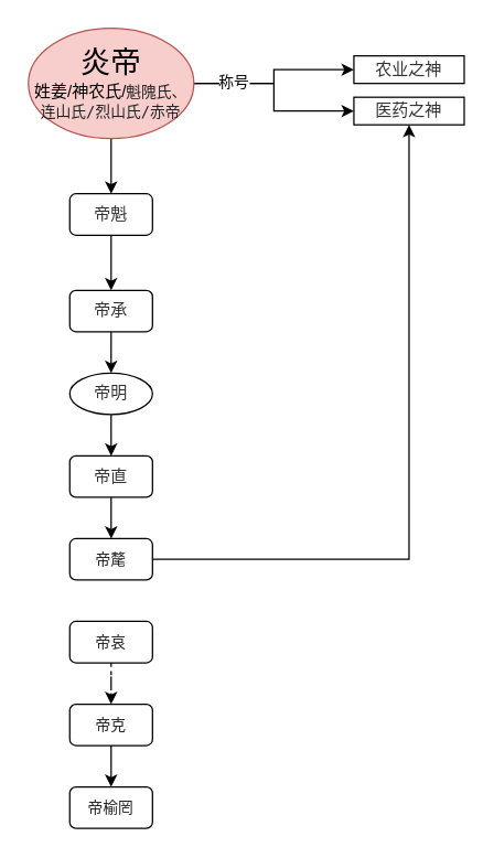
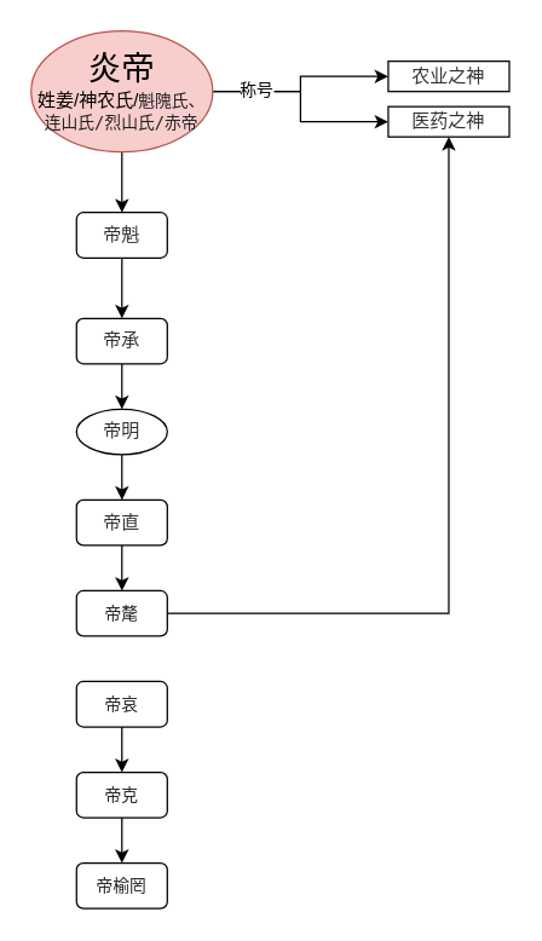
  <mxCell id="0" />
  <mxCell id="1" parent="0" />
  <mxCell id="2" style="edgeStyle=orthogonalEdgeStyle;rounded=0;orthogonalLoop=1;jettySize=auto;html=1;" edge="1" parent="1" source="6" target="8"><mxGeometry relative="1" as="geometry" /></mxCell>
  <mxCell id="3" style="edgeStyle=orthogonalEdgeStyle;rounded=0;orthogonalLoop=1;jettySize=auto;html=1;" edge="1" parent="1" source="6" target="23"><mxGeometry relative="1" as="geometry" /></mxCell>
  <mxCell id="4" style="edgeStyle=orthogonalEdgeStyle;rounded=0;orthogonalLoop=1;jettySize=auto;html=1;" edge="1" parent="1" source="6" target="22"><mxGeometry relative="1" as="geometry" /></mxCell>
  <mxCell id="5" value="称号" style="edgeLabel;html=1;align=center;verticalAlign=middle;resizable=0;points=[];" vertex="1" connectable="0" parent="4"><mxGeometry x="-0.588" y="2" relative="1" as="geometry"><mxPoint as="offset" /></mxGeometry></mxCell>
  <mxCell id="6" value="&lt;font style=&quot;font-size: 22px&quot;&gt;炎帝&lt;/font&gt;&lt;br&gt;姓姜/神农氏/&lt;span style=&quot;color: rgb(32, 33, 36); font-family: menlo, monospace; font-size: 11px; text-align: left;&quot;&gt;魁隗氏、连山氏/烈山氏/赤帝&lt;/span&gt;" style="ellipse;whiteSpace=wrap;html=1;fillColor=#f8cecc;strokeColor=#b85450;" vertex="1" parent="1"><mxGeometry x="20" y="20" width="120" height="80" as="geometry" /></mxCell>
  <mxCell id="7" style="edgeStyle=orthogonalEdgeStyle;rounded=0;orthogonalLoop=1;jettySize=auto;html=1;" edge="1" parent="1" source="8" target="10"><mxGeometry relative="1" as="geometry" /></mxCell>
  <mxCell id="8" value="&lt;font color=&quot;#333333&quot;&gt;&lt;span style=&quot;background-color: rgb(255, 255, 255);&quot;&gt;帝魁&lt;/span&gt;&lt;/font&gt;" style="rounded=1;whiteSpace=wrap;html=1;fontSize=12;" vertex="1" parent="1"><mxGeometry x="50" y="140" width="60" height="30" as="geometry" /></mxCell>
  <mxCell id="9" style="edgeStyle=orthogonalEdgeStyle;rounded=0;orthogonalLoop=1;jettySize=auto;html=1;" edge="1" parent="1" source="10" target="12"><mxGeometry relative="1" as="geometry" /></mxCell>
  <mxCell id="10" value="&lt;font color=&quot;#333333&quot;&gt;&lt;span style=&quot;background-color: rgb(255, 255, 255);&quot;&gt;帝承&lt;/span&gt;&lt;/font&gt;" style="rounded=1;whiteSpace=wrap;html=1;fontSize=12;" vertex="1" parent="1"><mxGeometry x="50" y="210" width="60" height="30" as="geometry" /></mxCell>
  <mxCell id="11" style="edgeStyle=orthogonalEdgeStyle;rounded=0;orthogonalLoop=1;jettySize=auto;html=1;" edge="1" parent="1" source="12" target="14"><mxGeometry relative="1" as="geometry" /></mxCell>
  <mxCell id="12" value="&lt;font color=&quot;#333333&quot;&gt;&lt;span style=&quot;background-color: rgb(255, 255, 255);&quot;&gt;帝明&lt;/span&gt;&lt;/font&gt;" style="ellipse;whiteSpace=wrap;html=1;fontSize=12;" vertex="1" parent="1"><mxGeometry x="50" y="270" width="60" height="30" as="geometry" /></mxCell>
  <mxCell id="13" style="edgeStyle=orthogonalEdgeStyle;rounded=0;orthogonalLoop=1;jettySize=auto;html=1;" edge="1" parent="1" source="14" target="16"><mxGeometry relative="1" as="geometry" /></mxCell>
  <mxCell id="14" value="&lt;font color=&quot;#333333&quot;&gt;&lt;span style=&quot;background-color: rgb(255, 255, 255);&quot;&gt;帝直&lt;/span&gt;&lt;/font&gt;" style="rounded=1;whiteSpace=wrap;html=1;fontSize=12;" vertex="1" parent="1"><mxGeometry x="50" y="330" width="60" height="30" as="geometry" /></mxCell>
  <mxCell id="15" style="edgeStyle=orthogonalEdgeStyle;rounded=0;orthogonalLoop=1;jettySize=auto;html=1;" edge="1" parent="1" source="16" target="22"><mxGeometry relative="1" as="geometry" /></mxCell>
  <mxCell id="16" value="&lt;span style=&quot;color: rgb(32, 33, 36); font-family: menlo, monospace; font-size: 11px; text-align: left; background-color: rgb(255, 255, 255);&quot;&gt;帝氂&lt;/span&gt;" style="rounded=1;whiteSpace=wrap;html=1;fontSize=12;" vertex="1" parent="1"><mxGeometry x="50" y="390" width="60" height="30" as="geometry" /></mxCell>
- <mxCell id="17" style="edgeStyle=orthogonalEdgeStyle;rounded=0;orthogonalLoop=1;jettySize=auto;html=1;dashed=1;" edge="1" parent="1" source="18" target="20"><mxGeometry relative="1" as="geometry" /></mxCell>
+ <mxCell id="17" style="edgeStyle=orthogonalEdgeStyle;rounded=0;orthogonalLoop=1;jettySize=auto;html=1;" edge="1" parent="1" source="18" target="20"><mxGeometry relative="1" as="geometry" /></mxCell>
  <mxCell id="18" value="&lt;span style=&quot;color: rgb(32, 33, 36); font-family: menlo, monospace; font-size: 11px; text-align: left; background-color: rgb(255, 255, 255);&quot;&gt;帝哀&lt;/span&gt;" style="rounded=1;whiteSpace=wrap;html=1;fontSize=12;" vertex="1" parent="1"><mxGeometry x="50" y="450" width="60" height="30" as="geometry" /></mxCell>
  <mxCell id="19" style="edgeStyle=orthogonalEdgeStyle;rounded=0;orthogonalLoop=1;jettySize=auto;html=1;" edge="1" parent="1" source="20" target="21"><mxGeometry relative="1" as="geometry" /></mxCell>
  <mxCell id="20" value="&lt;span style=&quot;color: rgb(32, 33, 36); font-family: menlo, monospace; font-size: 11px; text-align: left; background-color: rgb(255, 255, 255);&quot;&gt;帝克&lt;/span&gt;" style="rounded=1;whiteSpace=wrap;html=1;fontSize=12;" vertex="1" parent="1"><mxGeometry x="50" y="510" width="60" height="30" as="geometry" /></mxCell>
  <mxCell id="21" value="&lt;span style=&quot;color: rgb(32, 33, 36); font-family: menlo, monospace; font-size: 11px; text-align: left; background-color: rgb(255, 255, 255);&quot;&gt;帝榆罔&lt;/span&gt;" style="rounded=1;whiteSpace=wrap;html=1;fontSize=12;" vertex="1" parent="1"><mxGeometry x="50" y="570" width="60" height="30" as="geometry" /></mxCell>
  <mxCell id="22" value="&lt;span style=&quot;color: rgb(51, 51, 51); font-family: &amp;quot;PingFang SC&amp;quot;, &amp;quot;Lantinghei SC&amp;quot;, &amp;quot;Microsoft YaHei&amp;quot;, arial, 宋体, sans-serif, tahoma; font-size: 12px; text-align: start; background-color: rgb(255, 255, 255);&quot;&gt;医药之神&lt;/span&gt;" style="rounded=0;whiteSpace=wrap;html=1;fontSize=11;" vertex="1" parent="1"><mxGeometry x="256" y="70" width="80" height="20" as="geometry" /></mxCell>
  <mxCell id="23" value="&lt;span style=&quot;color: rgb(51, 51, 51); font-family: &amp;quot;PingFang SC&amp;quot;, &amp;quot;Lantinghei SC&amp;quot;, &amp;quot;Microsoft YaHei&amp;quot;, arial, 宋体, sans-serif, tahoma; font-size: 12px; text-align: start; background-color: rgb(255, 255, 255);&quot;&gt;农业之神&lt;/span&gt;" style="rounded=0;whiteSpace=wrap;html=1;fontSize=11;" vertex="1" parent="1"><mxGeometry x="256" y="40" width="80" height="20" as="geometry" /></mxCell>
